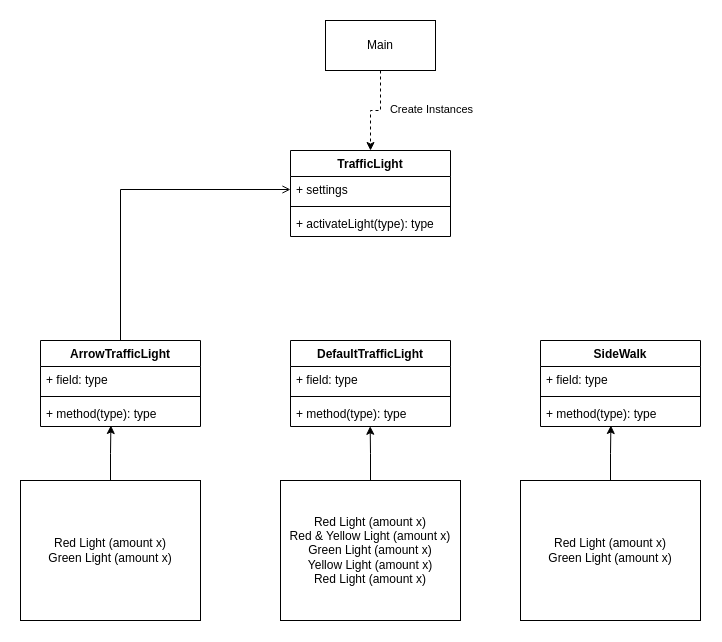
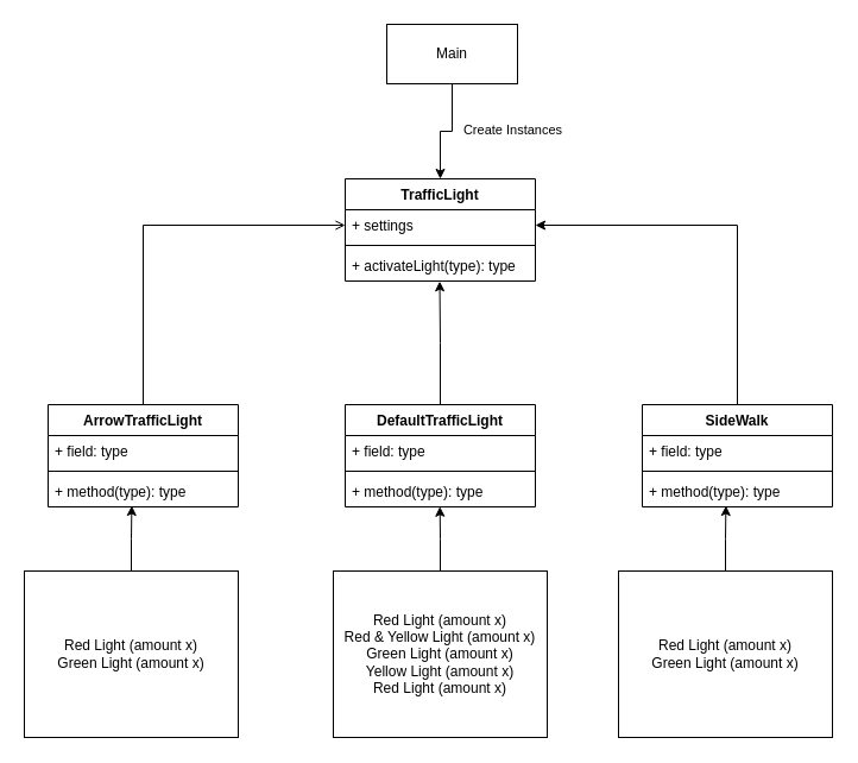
  <mxCell id="0" />
  <mxCell id="1" parent="0" />
- <mxCell id="2" style="edgeStyle=orthogonalEdgeStyle;rounded=0;orthogonalLoop=1;jettySize=auto;html=1;dashed=1;" edge="1" parent="1" source="4" target="5"><mxGeometry relative="1" as="geometry" /></mxCell>
+ <mxCell id="2" style="edgeStyle=orthogonalEdgeStyle;rounded=0;orthogonalLoop=1;jettySize=auto;html=1;" edge="1" parent="1" source="4" target="5"><mxGeometry relative="1" as="geometry" /></mxCell>
  <mxCell id="3" value="Create Instances" style="edgeLabel;html=1;align=center;verticalAlign=middle;resizable=0;points=[];" vertex="1" connectable="0" parent="2"><mxGeometry x="-0.165" y="-2" relative="1" as="geometry"><mxPoint x="52" as="offset" /></mxGeometry></mxCell>
  <mxCell id="4" value="Main" style="html=1;whiteSpace=wrap;" vertex="1" parent="1"><mxGeometry x="325" y="20" width="110" height="50" as="geometry" /></mxCell>
  <mxCell id="5" value="TrafficLight" style="swimlane;fontStyle=1;align=center;verticalAlign=top;childLayout=stackLayout;horizontal=1;startSize=26;horizontalStack=0;resizeParent=1;resizeParentMax=0;resizeLast=0;collapsible=1;marginBottom=0;whiteSpace=wrap;html=1;" vertex="1" parent="1"><mxGeometry x="290" y="150" width="160" height="86" as="geometry" /></mxCell>
  <mxCell id="6" value="+ settings" style="text;strokeColor=none;fillColor=none;align=left;verticalAlign=top;spacingLeft=4;spacingRight=4;overflow=hidden;rotatable=0;points=[[0,0.5],[1,0.5]];portConstraint=eastwest;whiteSpace=wrap;html=1;" vertex="1" parent="5"><mxGeometry y="26" width="160" height="26" as="geometry" /></mxCell>
  <mxCell id="7" value="" style="line;strokeWidth=1;fillColor=none;align=left;verticalAlign=middle;spacingTop=-1;spacingLeft=3;spacingRight=3;rotatable=0;labelPosition=right;points=[];portConstraint=eastwest;strokeColor=inherit;" vertex="1" parent="5"><mxGeometry y="52" width="160" height="8" as="geometry" /></mxCell>
  <mxCell id="8" value="+ activateLight(type): type" style="text;strokeColor=none;fillColor=none;align=left;verticalAlign=top;spacingLeft=4;spacingRight=4;overflow=hidden;rotatable=0;points=[[0,0.5],[1,0.5]];portConstraint=eastwest;whiteSpace=wrap;html=1;" vertex="1" parent="5"><mxGeometry y="60" width="160" height="26" as="geometry" /></mxCell>
  <mxCell id="9" value="DefaultTrafficLight" style="swimlane;fontStyle=1;align=center;verticalAlign=top;childLayout=stackLayout;horizontal=1;startSize=26;horizontalStack=0;resizeParent=1;resizeParentMax=0;resizeLast=0;collapsible=1;marginBottom=0;whiteSpace=wrap;html=1;" vertex="1" parent="1"><mxGeometry x="290" y="340" width="160" height="86" as="geometry" /></mxCell>
  <mxCell id="10" value="+ field: type" style="text;strokeColor=none;fillColor=none;align=left;verticalAlign=top;spacingLeft=4;spacingRight=4;overflow=hidden;rotatable=0;points=[[0,0.5],[1,0.5]];portConstraint=eastwest;whiteSpace=wrap;html=1;" vertex="1" parent="9"><mxGeometry y="26" width="160" height="26" as="geometry" /></mxCell>
  <mxCell id="11" value="" style="line;strokeWidth=1;fillColor=none;align=left;verticalAlign=middle;spacingTop=-1;spacingLeft=3;spacingRight=3;rotatable=0;labelPosition=right;points=[];portConstraint=eastwest;strokeColor=inherit;" vertex="1" parent="9"><mxGeometry y="52" width="160" height="8" as="geometry" /></mxCell>
  <mxCell id="12" value="+ method(type): type" style="text;strokeColor=none;fillColor=none;align=left;verticalAlign=top;spacingLeft=4;spacingRight=4;overflow=hidden;rotatable=0;points=[[0,0.5],[1,0.5]];portConstraint=eastwest;whiteSpace=wrap;html=1;" vertex="1" parent="9"><mxGeometry y="60" width="160" height="26" as="geometry" /></mxCell>
  <mxCell id="13" style="edgeStyle=orthogonalEdgeStyle;rounded=0;orthogonalLoop=1;jettySize=auto;html=1;entryX=0;entryY=0.5;entryDx=0;entryDy=0;endArrow=open;" edge="1" parent="1" source="14" target="6"><mxGeometry relative="1" as="geometry" /></mxCell>
  <mxCell id="14" value="ArrowTrafficLight" style="swimlane;fontStyle=1;align=center;verticalAlign=top;childLayout=stackLayout;horizontal=1;startSize=26;horizontalStack=0;resizeParent=1;resizeParentMax=0;resizeLast=0;collapsible=1;marginBottom=0;whiteSpace=wrap;html=1;" vertex="1" parent="1"><mxGeometry x="40" y="340" width="160" height="86" as="geometry" /></mxCell>
  <mxCell id="15" value="+ field: type" style="text;strokeColor=none;fillColor=none;align=left;verticalAlign=top;spacingLeft=4;spacingRight=4;overflow=hidden;rotatable=0;points=[[0,0.5],[1,0.5]];portConstraint=eastwest;whiteSpace=wrap;html=1;" vertex="1" parent="14"><mxGeometry y="26" width="160" height="26" as="geometry" /></mxCell>
  <mxCell id="16" value="" style="line;strokeWidth=1;fillColor=none;align=left;verticalAlign=middle;spacingTop=-1;spacingLeft=3;spacingRight=3;rotatable=0;labelPosition=right;points=[];portConstraint=eastwest;strokeColor=inherit;" vertex="1" parent="14"><mxGeometry y="52" width="160" height="8" as="geometry" /></mxCell>
  <mxCell id="17" value="+ method(type): type" style="text;strokeColor=none;fillColor=none;align=left;verticalAlign=top;spacingLeft=4;spacingRight=4;overflow=hidden;rotatable=0;points=[[0,0.5],[1,0.5]];portConstraint=eastwest;whiteSpace=wrap;html=1;" vertex="1" parent="14"><mxGeometry y="60" width="160" height="26" as="geometry" /></mxCell>
+ <mxCell id="18" style="edgeStyle=orthogonalEdgeStyle;rounded=0;orthogonalLoop=1;jettySize=auto;html=1;" edge="1" parent="1" source="19" target="6"><mxGeometry relative="1" as="geometry" /></mxCell>
  <mxCell id="19" value="SideWalk" style="swimlane;fontStyle=1;align=center;verticalAlign=top;childLayout=stackLayout;horizontal=1;startSize=26;horizontalStack=0;resizeParent=1;resizeParentMax=0;resizeLast=0;collapsible=1;marginBottom=0;whiteSpace=wrap;html=1;" vertex="1" parent="1"><mxGeometry x="540" y="340" width="160" height="86" as="geometry" /></mxCell>
  <mxCell id="20" value="+ field: type" style="text;strokeColor=none;fillColor=none;align=left;verticalAlign=top;spacingLeft=4;spacingRight=4;overflow=hidden;rotatable=0;points=[[0,0.5],[1,0.5]];portConstraint=eastwest;whiteSpace=wrap;html=1;" vertex="1" parent="19"><mxGeometry y="26" width="160" height="26" as="geometry" /></mxCell>
  <mxCell id="21" value="" style="line;strokeWidth=1;fillColor=none;align=left;verticalAlign=middle;spacingTop=-1;spacingLeft=3;spacingRight=3;rotatable=0;labelPosition=right;points=[];portConstraint=eastwest;strokeColor=inherit;" vertex="1" parent="19"><mxGeometry y="52" width="160" height="8" as="geometry" /></mxCell>
  <mxCell id="22" value="+ method(type): type" style="text;strokeColor=none;fillColor=none;align=left;verticalAlign=top;spacingLeft=4;spacingRight=4;overflow=hidden;rotatable=0;points=[[0,0.5],[1,0.5]];portConstraint=eastwest;whiteSpace=wrap;html=1;" vertex="1" parent="19"><mxGeometry y="60" width="160" height="26" as="geometry" /></mxCell>
+ <mxCell id="23" style="edgeStyle=orthogonalEdgeStyle;rounded=0;orthogonalLoop=1;jettySize=auto;html=1;entryX=0.497;entryY=1.008;entryDx=0;entryDy=0;entryPerimeter=0;" edge="1" parent="1" source="9" target="8"><mxGeometry relative="1" as="geometry" /></mxCell>
  <mxCell id="24" value="Red Light (amount x)&lt;div&gt;Red &amp;amp; Yellow Light (amount x)&lt;/div&gt;&lt;div&gt;Green Light (amount x)&lt;/div&gt;&lt;div&gt;Yellow Light (amount x)&lt;/div&gt;&lt;div&gt;Red Light (amount x)&lt;/div&gt;" style="html=1;whiteSpace=wrap;" vertex="1" parent="1"><mxGeometry x="280" y="480" width="180" height="140" as="geometry" /></mxCell>
  <mxCell id="25" style="edgeStyle=orthogonalEdgeStyle;rounded=0;orthogonalLoop=1;jettySize=auto;html=1;entryX=0.498;entryY=0.992;entryDx=0;entryDy=0;entryPerimeter=0;" edge="1" parent="1" source="24" target="12"><mxGeometry relative="1" as="geometry" /></mxCell>
  <mxCell id="26" value="Red Light (amount x)&lt;div&gt;Green Light (amount x)&lt;/div&gt;" style="html=1;whiteSpace=wrap;" vertex="1" parent="1"><mxGeometry x="520" y="480" width="180" height="140" as="geometry" /></mxCell>
  <mxCell id="27" style="edgeStyle=orthogonalEdgeStyle;rounded=0;orthogonalLoop=1;jettySize=auto;html=1;entryX=0.44;entryY=0.962;entryDx=0;entryDy=0;entryPerimeter=0;" edge="1" parent="1" source="26" target="22"><mxGeometry relative="1" as="geometry" /></mxCell>
  <mxCell id="28" value="Red Light (amount x)&lt;div&gt;Green Light (amount x)&lt;/div&gt;" style="html=1;whiteSpace=wrap;" vertex="1" parent="1"><mxGeometry x="20" y="480" width="180" height="140" as="geometry" /></mxCell>
  <mxCell id="29" style="edgeStyle=orthogonalEdgeStyle;rounded=0;orthogonalLoop=1;jettySize=auto;html=1;entryX=0.44;entryY=0.962;entryDx=0;entryDy=0;entryPerimeter=0;" edge="1" parent="1" source="28" target="17"><mxGeometry relative="1" as="geometry" /></mxCell>
